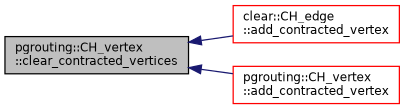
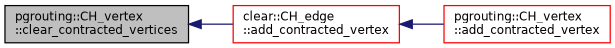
  digraph {
    rankdir=LR
    node [color=red fillcolor=white fontname=Helvetica fontsize=10 shape=record style=filled]
    edge [color=midnightblue dir=back fontname=Helvetica fontsize=10 labelfontname=Helvetica labelfontsize=10 style=solid]
    n1 [color=black fillcolor=grey75 fontcolor=black height=0.2 label="pgrouting::CH_vertex\l::clear_contracted_vertices" width=0.4]
    n2 [height=0.2 label="clear::CH_edge\l::add_contracted_vertex" width=0.4]
    n3 [height=0.2 label="pgrouting::CH_vertex\l::add_contracted_vertex" width=0.4]
    n1 -> n2
-   n1 -> n3
+   n2 -> n3
  }
